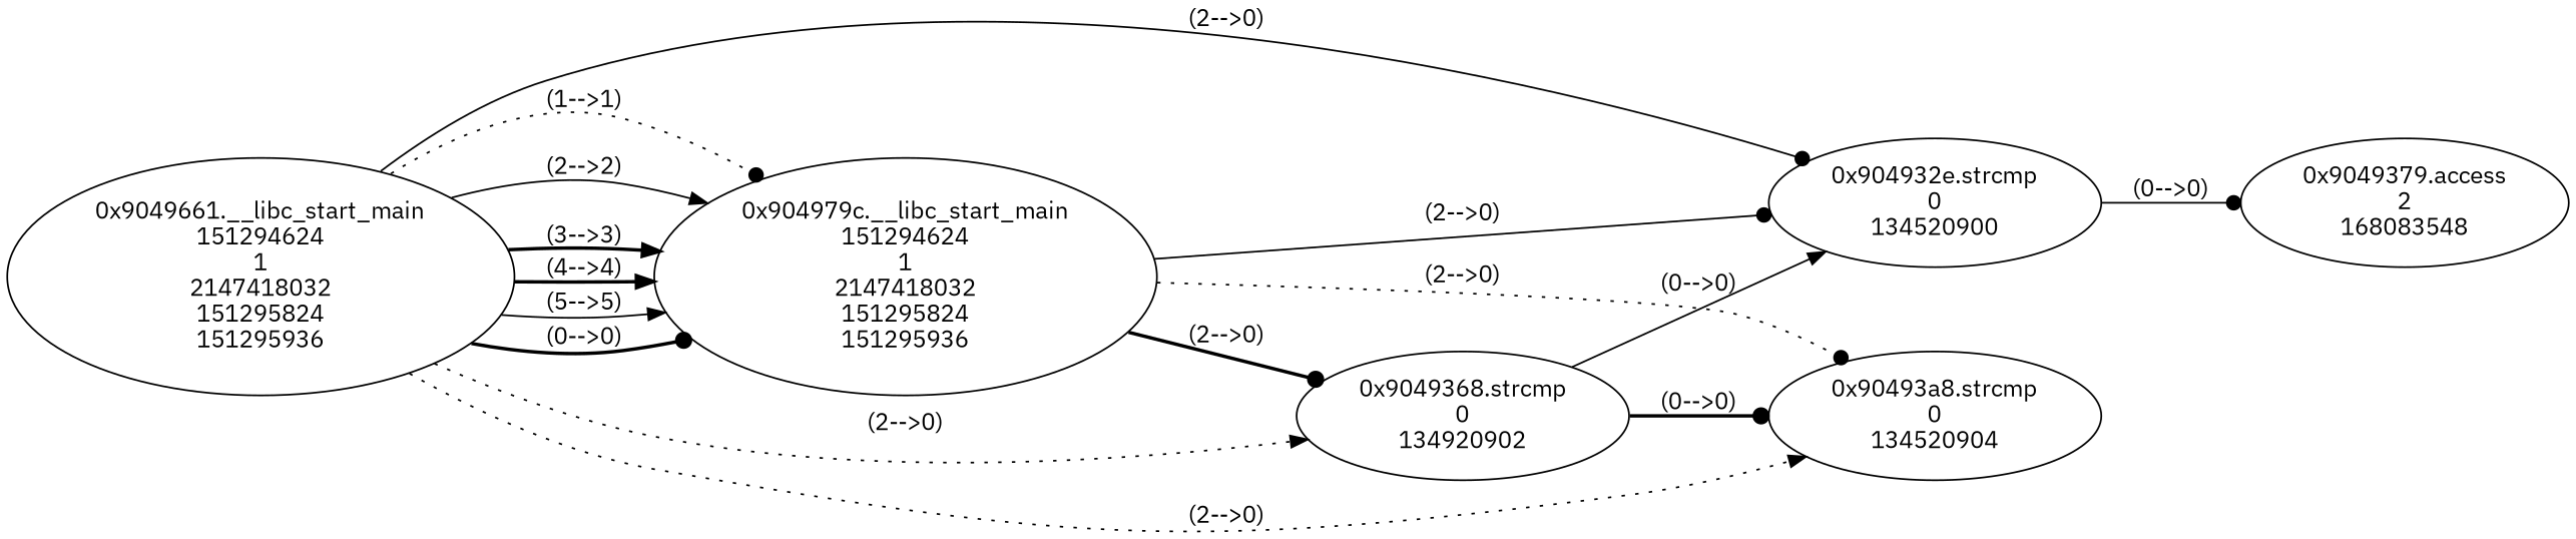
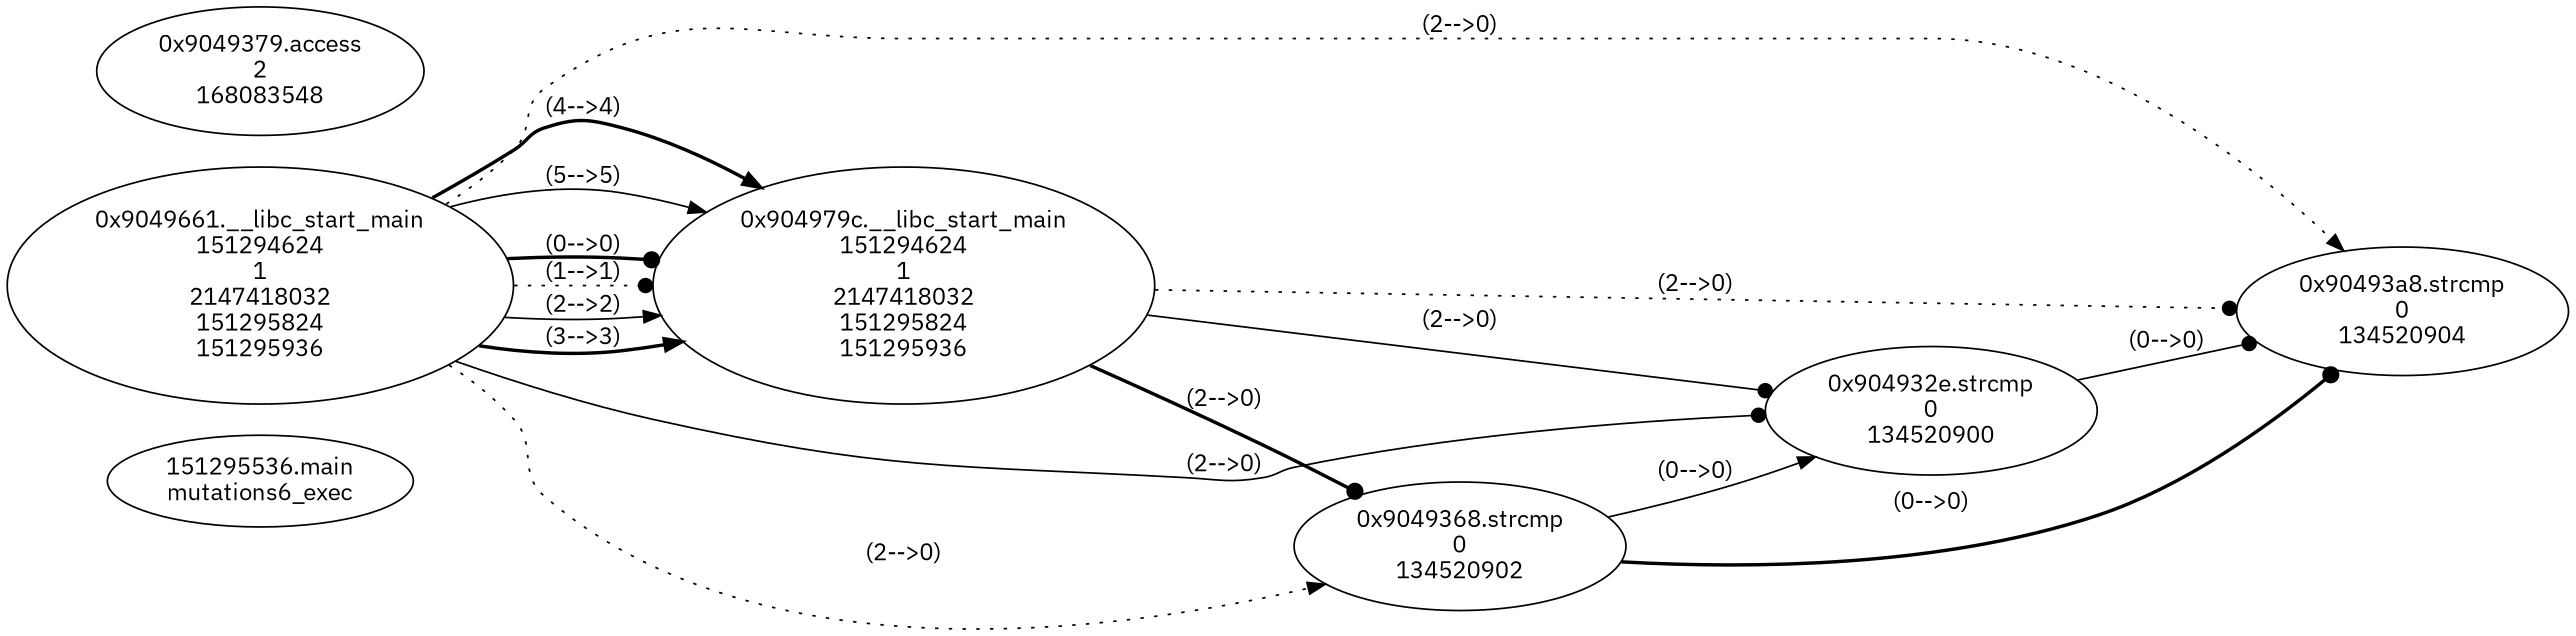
  digraph {
    fontname="IBM Plex Sans"
    rankdir=LR
    node [fontname="IBM Plex Sans"]
    edge [arrowhead=dot fontname="IBM Plex Sans" style=solid]
+   n1 [label="151295536.main\nmutations6_exec"]
    n2 [label="0x9049661.__libc_start_main\n151294624\n1\n2147418032\n151295824\n151295936"]
    n3 [label="0x904979c.__libc_start_main\n151294624\n1\n2147418032\n151295824\n151295936"]
    n4 [label="0x904932e.strcmp\n0\n134520900"]
-   n5 [label="0x9049368.strcmp\n0\n134920902"]
+   n5 [label="0x9049368.strcmp\n0\n134520902"]
    n6 [label="0x90493a8.strcmp\n0\n134520904"]
    n7 [label="0x9049379.access\n2\n168083548"]
    n2 -> n3 [label="(1-->1)" style=dotted]
    n2 -> n3 [arrowhead=normal label="(2-->2)"]
    n2 -> n3 [arrowhead=normal label="(3-->3)" style=bold]
    n2 -> n3 [arrowhead=normal label="(4-->4)" style=bold]
    n2 -> n3 [arrowhead=normal label="(5-->5)"]
    n2 -> n3 [label="(0-->0)" style=bold]
    n2 -> n4 [label="(2-->0)"]
    n2 -> n5 [arrowhead=normal label="(2-->0)" style=dotted]
    n2 -> n6 [arrowhead=normal label="(2-->0)" style=dotted]
    n3 -> n4 [label="(2-->0)"]
    n3 -> n5 [label="(2-->0)" style=bold]
    n3 -> n6 [label="(2-->0)" style=dotted]
-   n4 -> n7 [label="(0-->0)"]
+   n4 -> n6 [label="(0-->0)"]
    n5 -> n4 [arrowhead=normal label="(0-->0)"]
    n5 -> n6 [label="(0-->0)" style=bold]
  }
